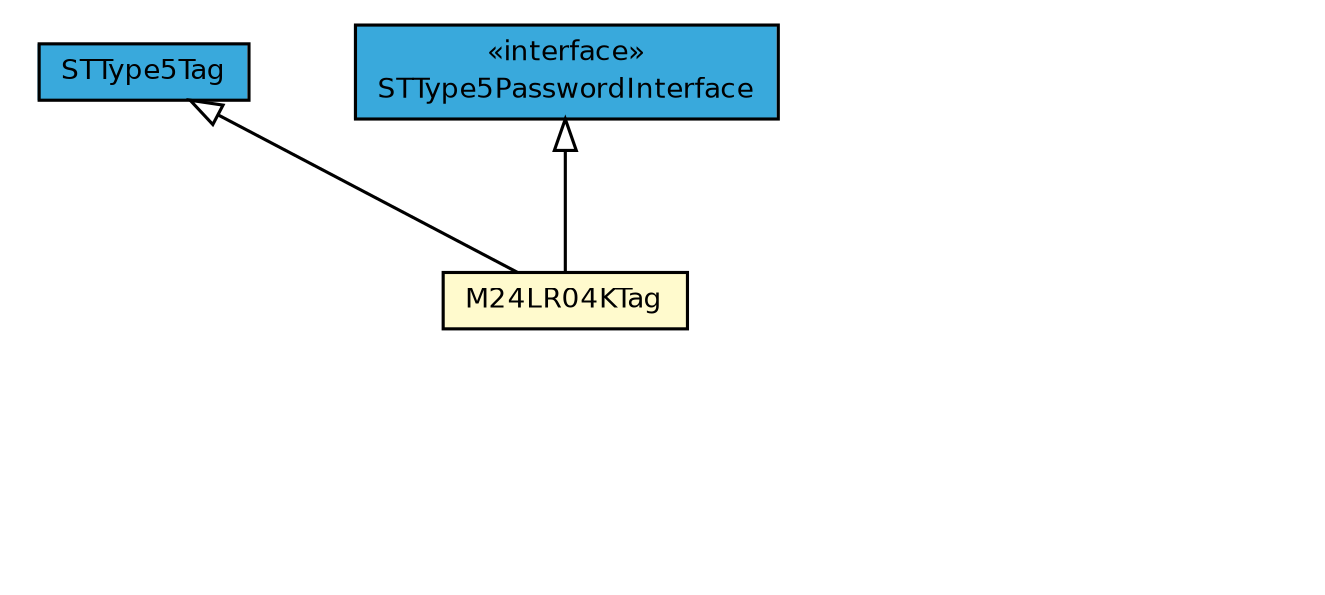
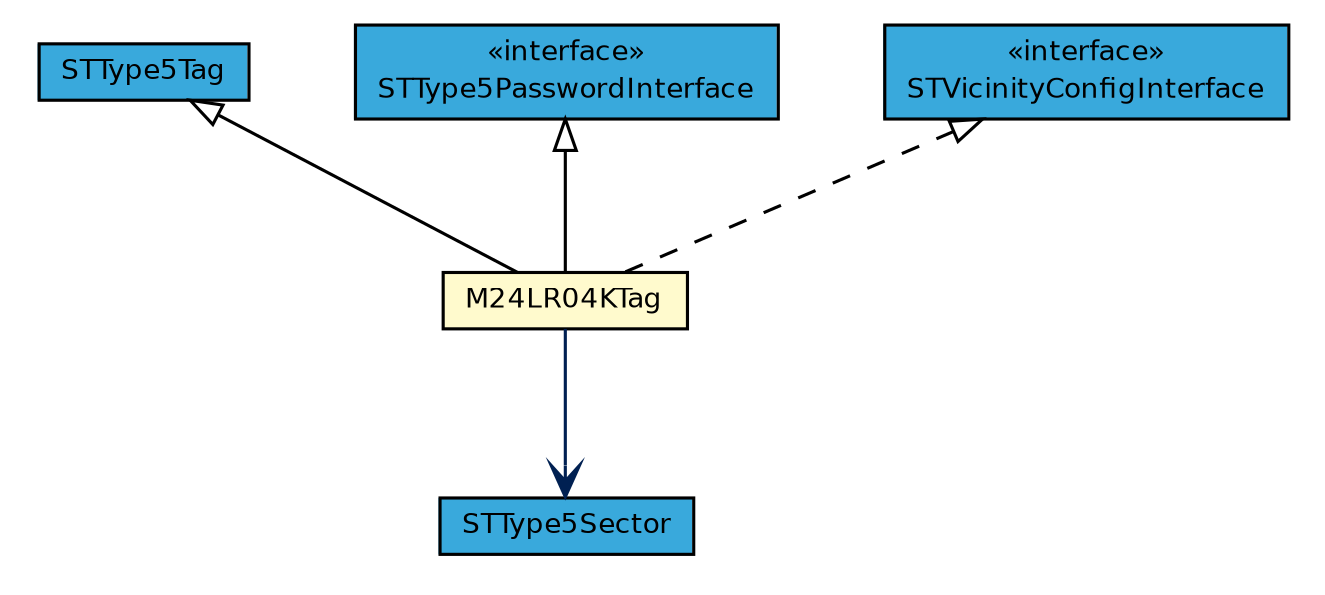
  digraph {
    nodesep=0.25
    ranksep=0.5
    node [fontcolor=black fontname=Helvetica fontsize=9.0 shape=plaintext]
    edge [fontname=Helvetica fontsize=10 headport=p labelfontname=Helvetica labelfontsize=10 tailport=p arrowtail=empty dir=back]
    n1 [label=<<table title="com.st.st25sdk.type5.M24LR04KTag" border="0" cellborder="1" cellspacing="0" cellpadding="2" port="p" bgcolor="lemonChiffon" href="./M24LR04KTag.html"> 		<tr><td><table border="0" cellspacing="0" cellpadding="1"> <tr><td align="center" balign="center"> M24LR04KTag </td></tr> 		</table></td></tr> 		</table>>]
+   n2 [label=<<table title="com.st.st25sdk.type5.STType5Sector" border="0" cellborder="1" cellspacing="0" cellpadding="2" port="p" bgcolor="#39a9dc" href="./STType5Sector.html"> 		<tr><td><table border="0" cellspacing="0" cellpadding="1"> <tr><td align="center" balign="center"> STType5Sector </td></tr> 		</table></td></tr> 		</table>>]
    n3 [label=<<table title="com.st.st25sdk.type5.STType5Tag" border="0" cellborder="1" cellspacing="0" cellpadding="2" port="p" bgcolor="#39a9dc" href="./STType5Tag.html"> 		<tr><td><table border="0" cellspacing="0" cellpadding="1"> <tr><td align="center" balign="center"> STType5Tag </td></tr> 		</table></td></tr> 		</table>>]
    n4 [label=<<table title="com.st.st25sdk.type5.STType5PasswordInterface" border="0" cellborder="1" cellspacing="0" cellpadding="2" port="p" bgcolor="#39a9dc" href="./STType5PasswordInterface.html"> 		<tr><td><table border="0" cellspacing="0" cellpadding="1"> <tr><td align="center" balign="center"> &#171;interface&#187; </td></tr> <tr><td align="center" balign="center"> STType5PasswordInterface </td></tr> 		</table></td></tr> 		</table>>]
+   n5 [label=<<table title="com.st.st25sdk.type5.STVicinityConfigInterface" border="0" cellborder="1" cellspacing="0" cellpadding="2" port="p" bgcolor="#39a9dc" href="./STVicinityConfigInterface.html"> 		<tr><td><table border="0" cellspacing="0" cellpadding="1"> <tr><td align="center" balign="center"> &#171;interface&#187; </td></tr> <tr><td align="center" balign="center"> STVicinityConfigInterface </td></tr> 		</table></td></tr> 		</table>>]
+   n1 -> n2 [arrowhead=open color="#002052" fontcolor="#002052" fontsize=10.0 arrowtail="" dir=""]
    n3 -> n1
    n4 -> n1 [style=solid]
+   n5 -> n1 [style=dashed]
  }
